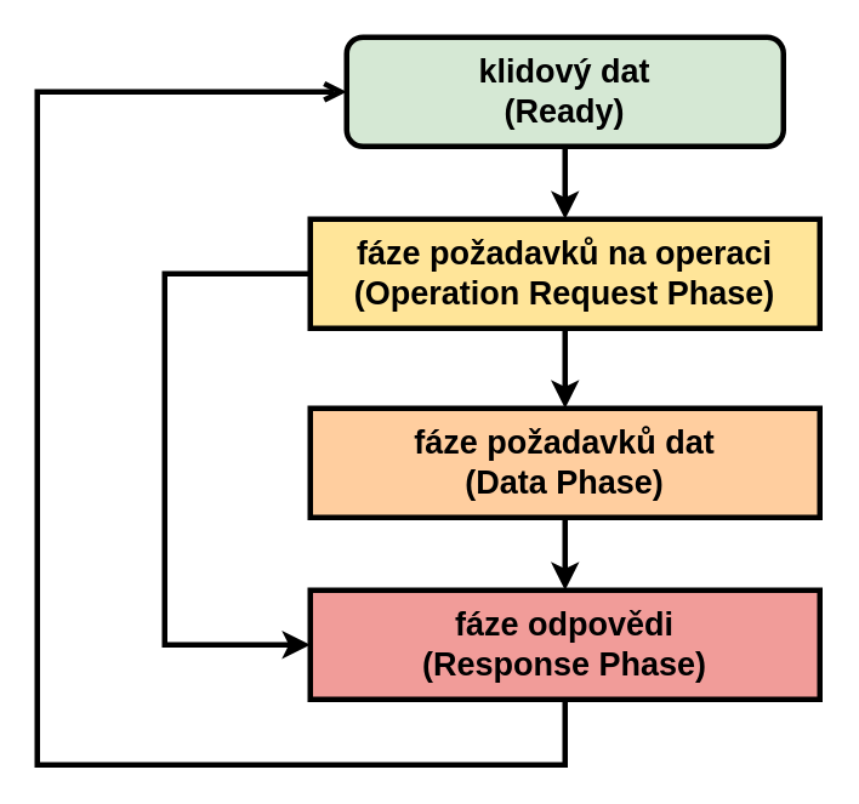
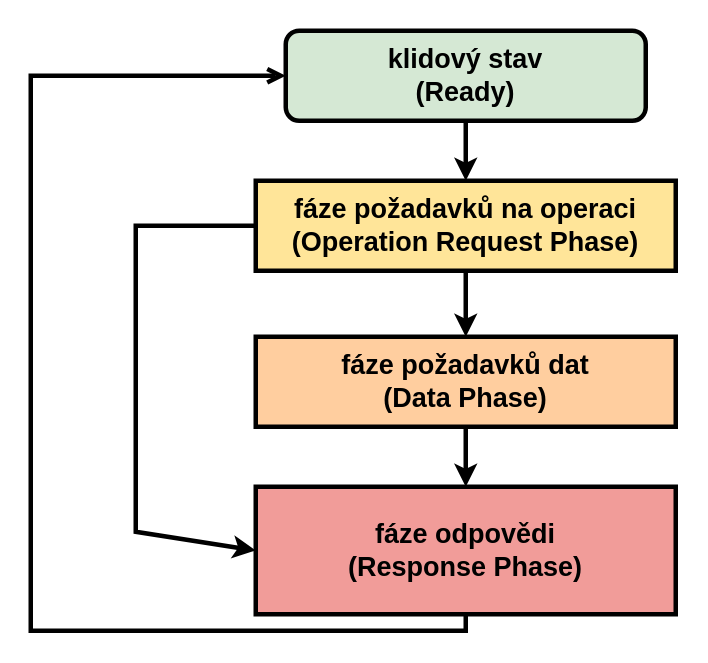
  <mxCell id="0" />
  <mxCell id="1" parent="0" />
- <mxCell id="2" value="&lt;font style=&quot;font-size: 18px;&quot;&gt;&lt;b&gt;klidový dat&lt;br&gt;(Ready)&lt;/b&gt;&lt;/font&gt;" style="rounded=1;whiteSpace=wrap;html=1;strokeWidth=3;fillColor=#D5E8D4;strokeColor=#000000;" parent="1" vertex="1"><mxGeometry x="190" y="20" width="240" height="60" as="geometry" /></mxCell>
+ <mxCell id="2" value="&lt;font style=&quot;font-size: 18px;&quot;&gt;&lt;b&gt;klidový stav&lt;br&gt;(Ready)&lt;/b&gt;&lt;/font&gt;" style="rounded=1;whiteSpace=wrap;html=1;strokeWidth=3;fillColor=#D5E8D4;strokeColor=#000000;" parent="1" vertex="1"><mxGeometry x="190" y="20" width="240" height="60" as="geometry" /></mxCell>
  <mxCell id="3" value="&lt;span style=&quot;font-size: 18px;&quot;&gt;&lt;b&gt;fáze požadavků na operaci&lt;/b&gt;&lt;/span&gt;&lt;div&gt;&lt;b&gt;&lt;span style=&quot;font-size: 18px;&quot;&gt;(&lt;/span&gt;&lt;span style=&quot;background-color: transparent; color: light-dark(rgb(0, 0, 0), rgb(255, 255, 255));&quot;&gt;&lt;font style=&quot;font-size: 18px;&quot;&gt;Operation Request Phase)&lt;/font&gt;&lt;/span&gt;&lt;/b&gt;&lt;/div&gt;" style="rounded=0;whiteSpace=wrap;html=1;strokeWidth=3;fillColor=#FFE599;" parent="1" vertex="1"><mxGeometry x="170" y="120" width="280" height="60" as="geometry" /></mxCell>
  <mxCell id="4" value="&lt;font style=&quot;font-size: 18px;&quot;&gt;&lt;b&gt;fáze požadavků dat&lt;/b&gt;&lt;/font&gt;&lt;br&gt;&lt;div&gt;&lt;font style=&quot;font-size: 18px;&quot;&gt;&lt;b&gt;(Data Phase)&lt;/b&gt;&lt;/font&gt;&lt;/div&gt;" style="rounded=0;whiteSpace=wrap;html=1;strokeWidth=3;fillColor=#FFCE9F;" parent="1" vertex="1"><mxGeometry x="170" y="224" width="280" height="60" as="geometry" /></mxCell>
- <mxCell id="5" value="&lt;font style=&quot;font-size: 18px;&quot;&gt;&lt;b&gt;fáze odpovědi&lt;/b&gt;&lt;/font&gt;&lt;div&gt;&lt;font style=&quot;font-size: 18px;&quot;&gt;&lt;b&gt;(Response Phase)&lt;/b&gt;&lt;/font&gt;&lt;/div&gt;" style="rounded=0;whiteSpace=wrap;html=1;strokeWidth=3;fillColor=#F19C99;" parent="1" vertex="1"><mxGeometry x="170" y="324" width="280" height="60" as="geometry" /></mxCell>
+ <mxCell id="5" value="&lt;font style=&quot;font-size: 18px;&quot;&gt;&lt;b&gt;fáze odpovědi&lt;/b&gt;&lt;/font&gt;&lt;div&gt;&lt;font style=&quot;font-size: 18px;&quot;&gt;&lt;b&gt;(Response Phase)&lt;/b&gt;&lt;/font&gt;&lt;/div&gt;" style="rounded=0;whiteSpace=wrap;html=1;strokeWidth=3;fillColor=#F19C99;" parent="1" vertex="1"><mxGeometry x="170" y="324" width="280" height="85" as="geometry" /></mxCell>
  <mxCell id="6" value="" style="endArrow=classic;html=1;rounded=0;entryX=0;entryY=0.5;entryDx=0;entryDy=0;strokeWidth=3;exitX=0;exitY=0.5;exitDx=0;exitDy=0;" parent="1" source="3" target="5" edge="1"><mxGeometry width="50" height="50" relative="1" as="geometry"><mxPoint x="300" y="240" as="sourcePoint" /><mxPoint x="390" y="290" as="targetPoint" /><Array as="points"><mxPoint x="90" y="150" /><mxPoint x="90" y="354" /></Array></mxGeometry></mxCell>
  <mxCell id="7" value="" style="endArrow=classic;html=1;rounded=0;exitX=0.5;exitY=1;exitDx=0;exitDy=0;strokeWidth=3;entryX=0.5;entryY=0;entryDx=0;entryDy=0;" parent="1" source="2" target="3" edge="1"><mxGeometry width="50" height="50" relative="1" as="geometry"><mxPoint x="290" y="70" as="sourcePoint" /><mxPoint x="300" y="90" as="targetPoint" /></mxGeometry></mxCell>
  <mxCell id="8" value="" style="endArrow=open;html=1;rounded=0;exitX=0.5;exitY=1;exitDx=0;exitDy=0;entryX=0;entryY=0.5;entryDx=0;entryDy=0;strokeWidth=3;" parent="1" source="5" target="2" edge="1"><mxGeometry width="50" height="50" relative="1" as="geometry"><mxPoint x="240" y="360" as="sourcePoint" /><mxPoint x="-30" y="150" as="targetPoint" /><Array as="points"><mxPoint x="310" y="420" /><mxPoint x="20" y="420" /><mxPoint x="20" y="50" /></Array></mxGeometry></mxCell>
  <mxCell id="9" value="" style="endArrow=classic;html=1;rounded=0;exitX=0.5;exitY=1;exitDx=0;exitDy=0;entryX=0.5;entryY=0;entryDx=0;entryDy=0;strokeWidth=3;" parent="1" source="3" target="4" edge="1"><mxGeometry width="50" height="50" relative="1" as="geometry"><mxPoint x="210" y="390" as="sourcePoint" /><mxPoint x="260" y="340" as="targetPoint" /></mxGeometry></mxCell>
  <mxCell id="10" value="" style="endArrow=classic;html=1;rounded=0;exitX=0.5;exitY=1;exitDx=0;exitDy=0;entryX=0.5;entryY=0;entryDx=0;entryDy=0;strokeWidth=3;" parent="1" source="4" target="5" edge="1"><mxGeometry width="50" height="50" relative="1" as="geometry"><mxPoint x="200" y="220" as="sourcePoint" /><mxPoint x="250" y="170" as="targetPoint" /></mxGeometry></mxCell>
